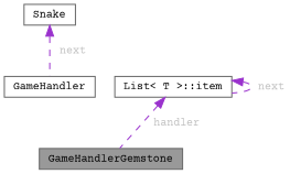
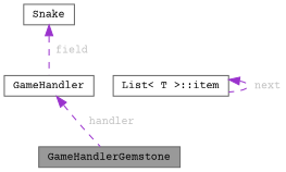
  digraph {
    fontname="Courier Prime"
    node [color=gray40 fillcolor=white fontname="Courier Prime" fontsize=10 shape=box style=filled]
    edge [color=darkorchid3 dir=back fontcolor=grey fontname="Courier Prime" fontsize=10 labelfontname=Helvetica labelfontsize=10 style=dashed]
    n1 [fillcolor=grey60 fontcolor=black height=0.2 label=GameHandlerGemstone width=0.4]
    n2 [height=0.2 label=GameHandler width=0.4]
    n3 [height=0.2 label=Snake width=0.4]
    n4 [height=0.2 label="List\< T \>::item" width=0.4]
-   n4 -> n1 [label=" handler"]
-   n3 -> n2 [label=" next"]
+   n2 -> n1 [label=" handler"]
+   n3 -> n2 [label=" field"]
    n4 -> n4 [label=" next"]
  }
